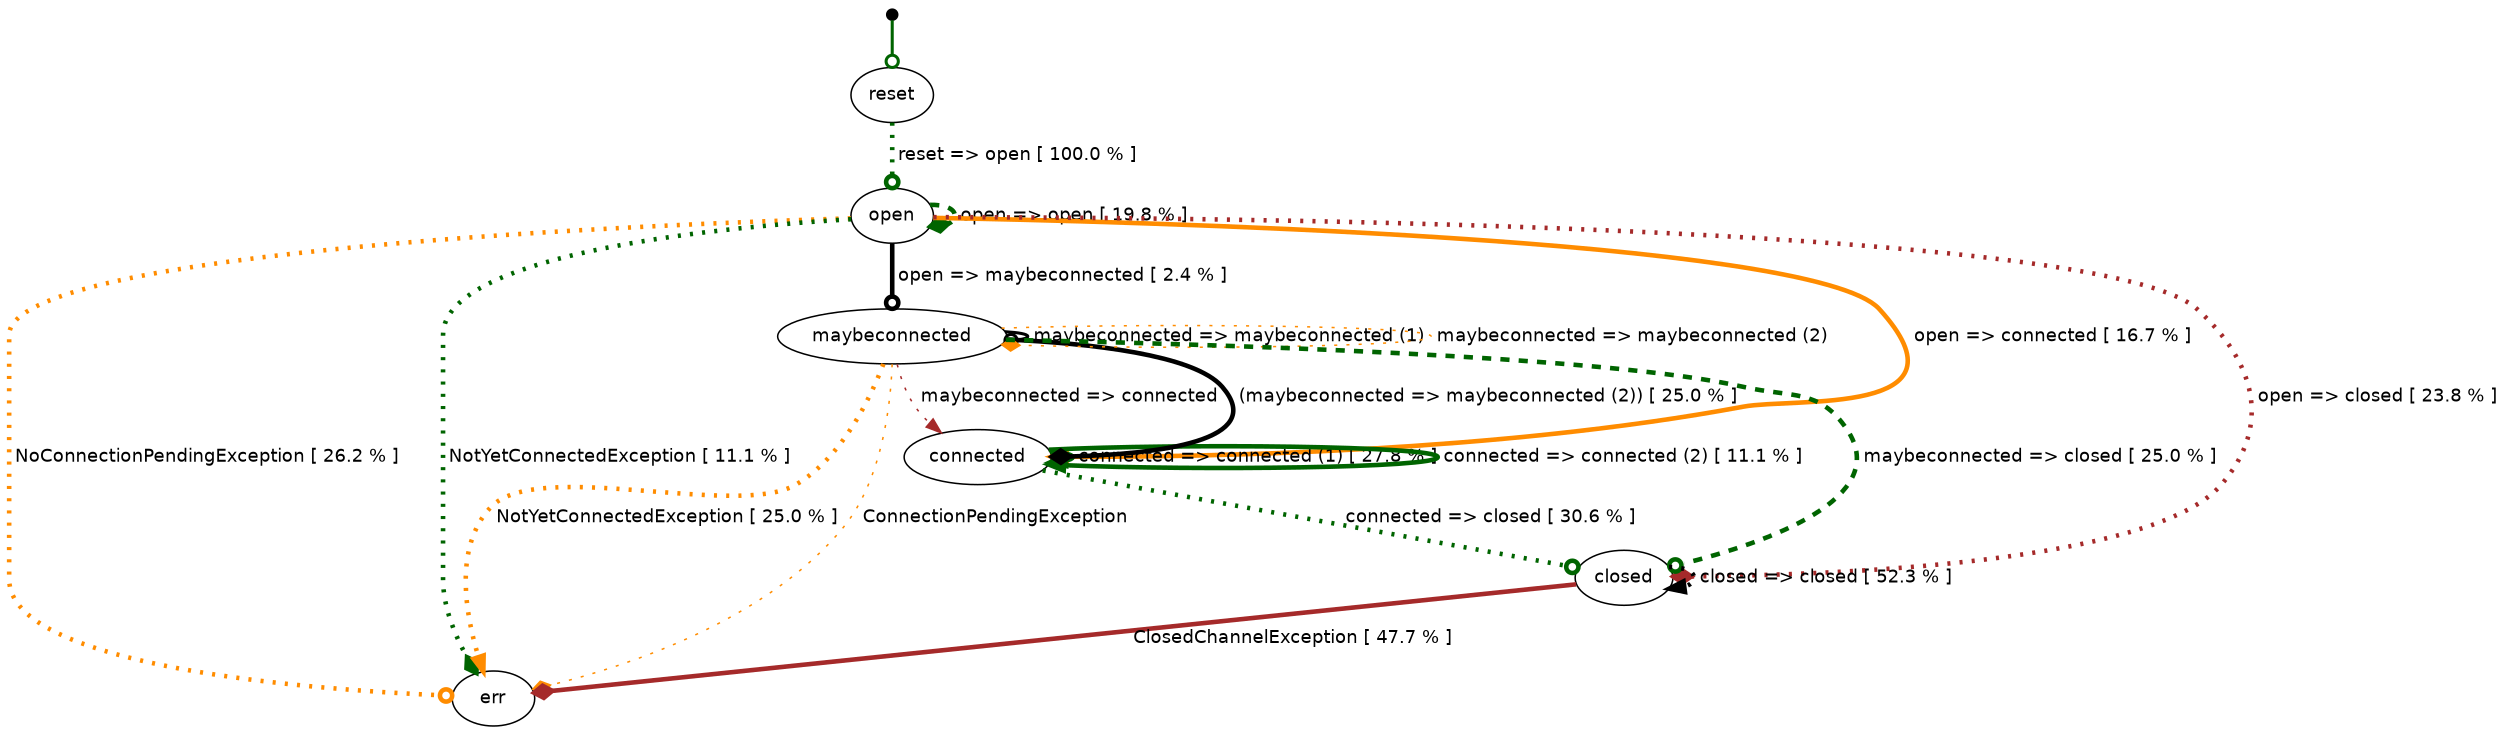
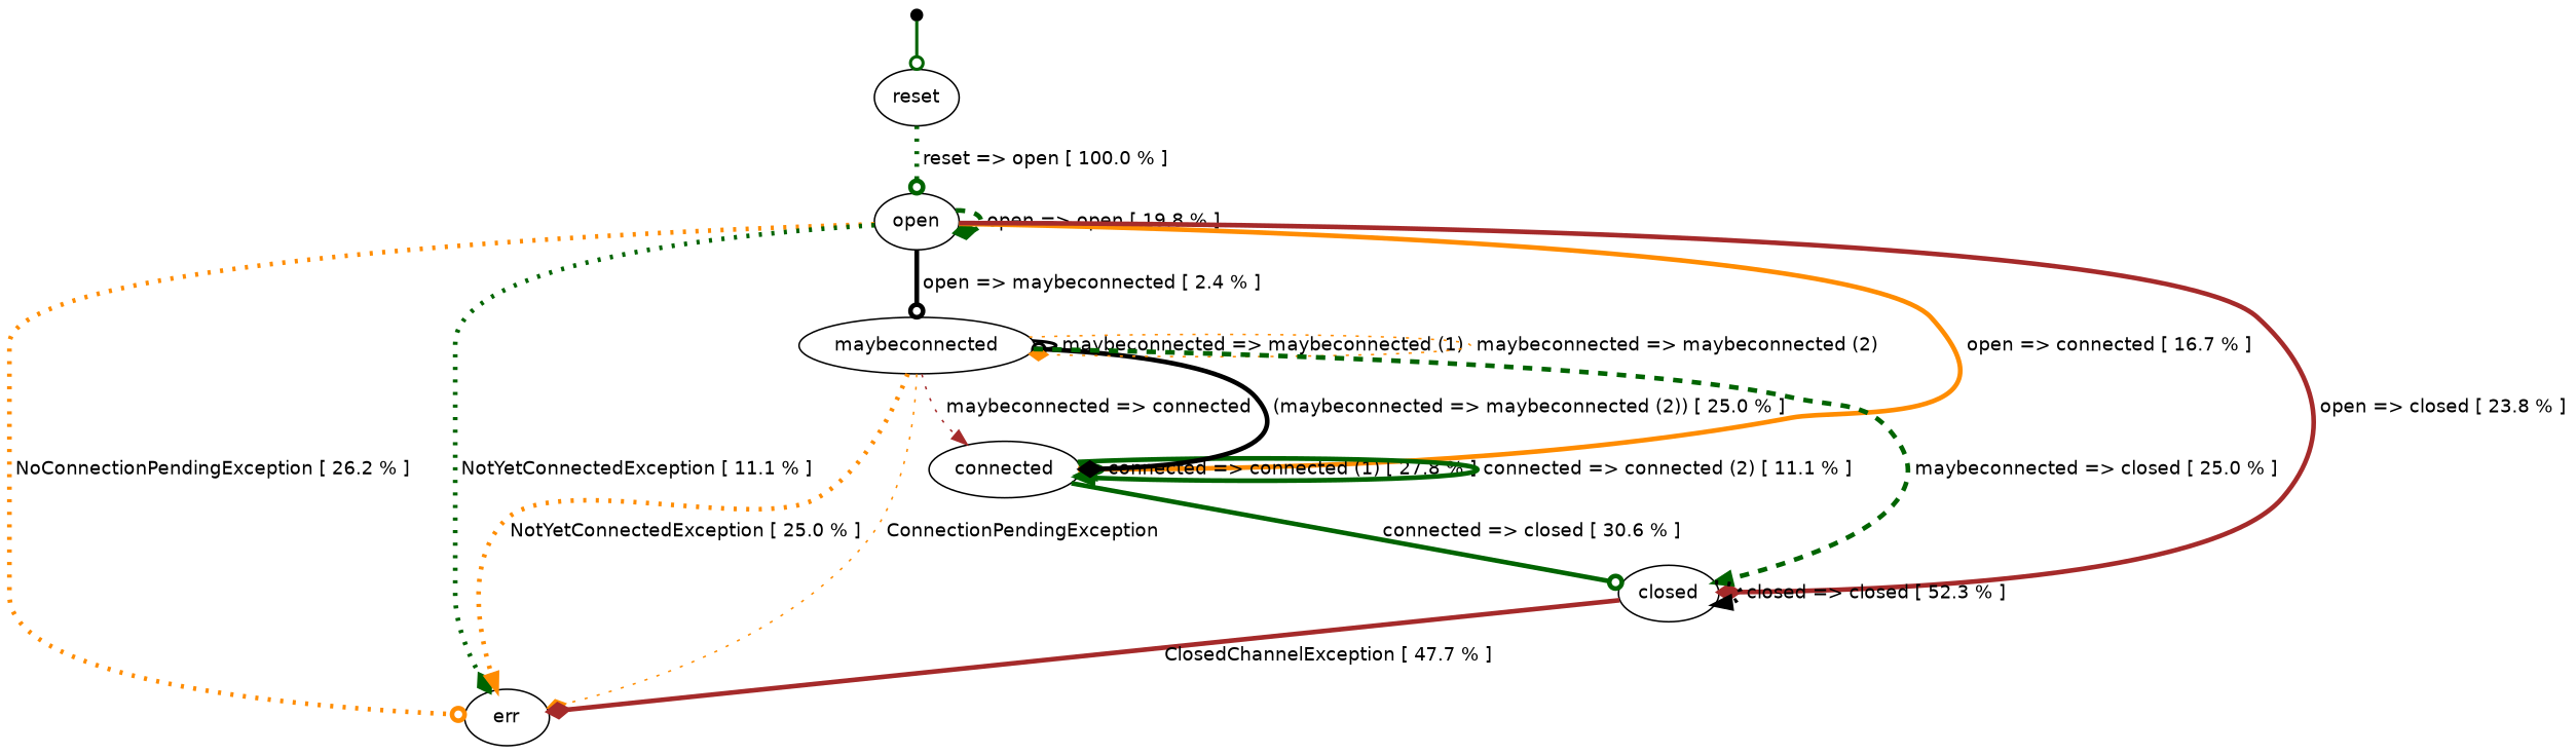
  digraph {
    nodesep=0.2
    rankdir=TB
    ranksep=0.4
    node [fontname=Helvetica fontsize=12.0 margin=0.07]
    edge [arrowhead=odot color=darkgreen fontname=Helvetica fontsize=12.0 margin=0.05 style=bold penwidth=3.0]
    "" [height=0.1 shape=point]
    reset
    open
    connected
    maybeconnected
    err
    closed
    "" -> reset [penwidth=""]
    reset -> open [label=" reset => open \[ 100.0 % \]" style=dotted]
    open -> open [arrowhead=diamond label=" open => open \[ 19.8 % \]" style=dashed]
-   open -> connected [arrowhead=normal color=darkorange label=" open => connected \[ 16.7 % \]"]
+   open -> connected [color=darkorange label=" open => connected \[ 16.7 % \]"]
    open -> maybeconnected [color=black label=" open => maybeconnected \[ 2.4 % \]"]
    open -> err [color=darkorange label=" NoConnectionPendingException \[ 26.2 % \]" style=dotted]
    open -> err [arrowhead=diamond label=" NotYetConnectedException \[ 11.1 % \]" style=dotted]
-   open -> closed [arrowhead=diamond color=brown label=" open => closed \[ 23.8 % \]" style=dotted]
+   open -> closed [arrowhead=diamond color=brown label=" open => closed \[ 23.8 % \]"]
    connected -> connected [arrowhead=normal label=" connected => connected (1) \[ 27.8 % \]"]
    connected -> connected [arrowhead=normal label=" connected => connected (2) \[ 11.1 % \]"]
-   connected -> closed [label=" connected => closed \[ 30.6 % \]" style=dotted]
+   connected -> closed [label=" connected => closed \[ 30.6 % \]"]
    maybeconnected -> connected [arrowhead=normal color=brown label=" maybeconnected => connected " style=dotted penwidth=""]
    maybeconnected -> connected [arrowhead=diamond color=black label=" (maybeconnected => maybeconnected (2)) \[ 25.0 % \]"]
    maybeconnected -> maybeconnected [color=black label=" maybeconnected => maybeconnected (1) " penwidth=""]
    maybeconnected -> maybeconnected [arrowhead=diamond color=darkorange label=" maybeconnected => maybeconnected (2) " style=dotted penwidth=""]
    maybeconnected -> err [arrowhead=diamond color=darkorange label=" ConnectionPendingException " style=dotted penwidth=""]
    maybeconnected -> err [arrowhead=normal color=darkorange label=" NotYetConnectedException \[ 25.0 % \]" style=dotted]
-   maybeconnected -> closed [label=" maybeconnected => closed \[ 25.0 % \]" style=dashed]
+   maybeconnected -> closed [arrowhead=normal label=" maybeconnected => closed \[ 25.0 % \]" style=dashed]
    closed -> err [arrowhead=diamond color=brown label=" ClosedChannelException \[ 47.7 % \]"]
    closed -> closed [arrowhead=normal color=black label=" closed => closed \[ 52.3 % \]" style=dotted]
  }
